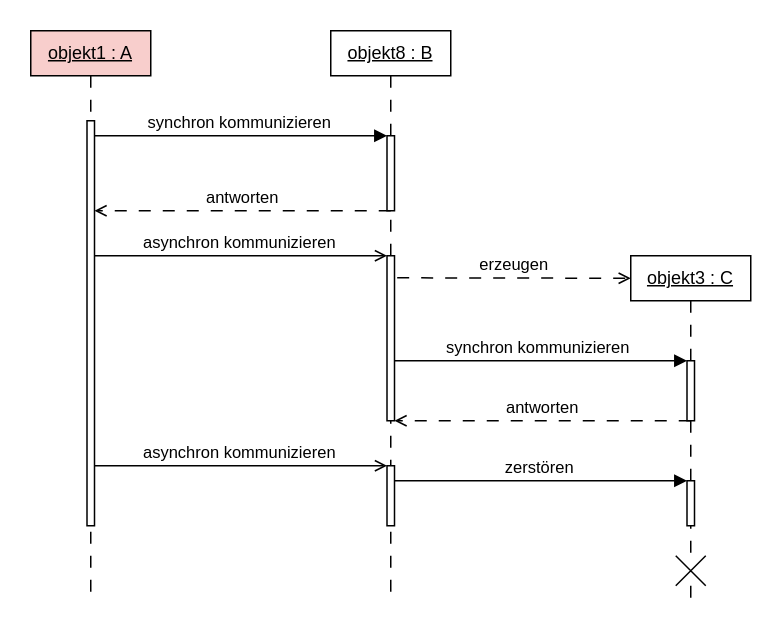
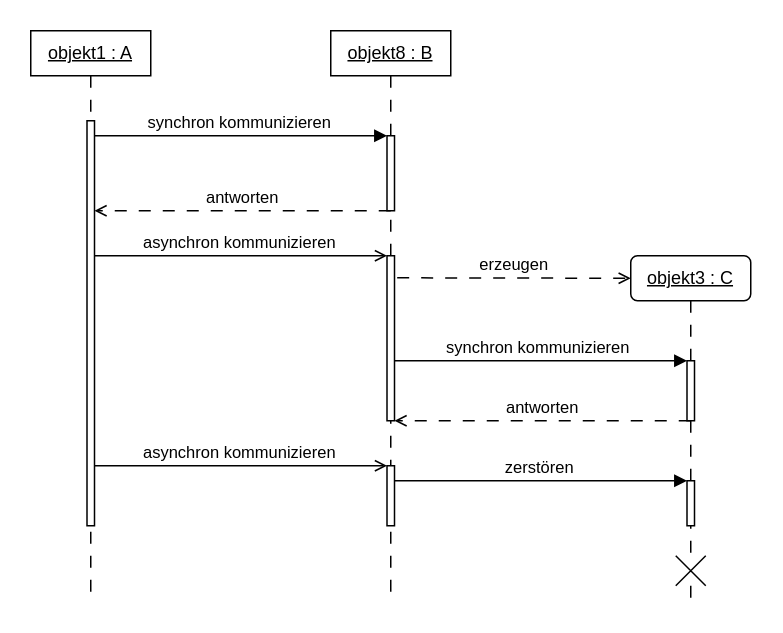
  <mxCell id="0" />
  <mxCell id="1" parent="0" />
  <mxCell id="2" value="" style="endArrow=none;html=1;rounded=0;endFill=0;dashed=1;exitX=0.5;exitY=1;exitDx=0;exitDy=0;dashPattern=8 8;" edge="1" parent="1" source="8" target="20"><mxGeometry width="50" height="50" relative="1" as="geometry"><mxPoint x="460" y="200" as="sourcePoint" /><mxPoint x="460" y="400" as="targetPoint" /></mxGeometry></mxCell>
  <mxCell id="3" value="" style="endArrow=none;html=1;rounded=0;endFill=0;dashed=1;exitX=0.5;exitY=1;exitDx=0;exitDy=0;dashPattern=8 8;" parent="1" source="7" edge="1"><mxGeometry width="50" height="50" relative="1" as="geometry"><mxPoint x="260" y="50" as="sourcePoint" /><mxPoint x="260" y="400" as="targetPoint" /></mxGeometry></mxCell>
  <mxCell id="4" value="" style="endArrow=none;html=1;rounded=0;endFill=0;dashed=1;dashPattern=8 8;" parent="1" edge="1"><mxGeometry width="50" height="50" relative="1" as="geometry"><mxPoint x="60" y="50" as="sourcePoint" /><mxPoint x="60" y="400" as="targetPoint" /></mxGeometry></mxCell>
  <mxCell id="5" value="" style="html=1;points=[];perimeter=orthogonalPerimeter;" parent="1" vertex="1"><mxGeometry x="257.5" y="90" width="5" height="50" as="geometry" /></mxCell>
- <mxCell id="6" value="objekt1 : A" style="rounded=0;whiteSpace=wrap;html=1;fontStyle=4;fillColor=#f8cecc;" parent="1" vertex="1"><mxGeometry x="20" y="20" width="80" height="30" as="geometry" /></mxCell>
+ <mxCell id="6" value="objekt1 : A" style="rounded=0;whiteSpace=wrap;html=1;fontStyle=4" parent="1" vertex="1"><mxGeometry x="20" y="20" width="80" height="30" as="geometry" /></mxCell>
  <mxCell id="7" value="objekt8 : B" style="rounded=0;whiteSpace=wrap;html=1;fontStyle=4" parent="1" vertex="1"><mxGeometry x="220" y="20" width="80" height="30" as="geometry" /></mxCell>
- <mxCell id="8" value="objekt3 : C" style="rounded=0;whiteSpace=wrap;html=1;fontStyle=4" parent="1" vertex="1"><mxGeometry x="420" y="170" width="80" height="30" as="geometry" /></mxCell>
+ <mxCell id="8" value="objekt3 : C" style="whiteSpace=wrap;html=1;fontStyle=4;rounded=1;" parent="1" vertex="1"><mxGeometry x="420" y="170" width="80" height="30" as="geometry" /></mxCell>
  <mxCell id="9" value="&lt;div&gt;synchron kommunizieren&lt;br&gt;&lt;/div&gt;" style="endArrow=block;html=1;rounded=0;endFill=1;labelBackgroundColor=none;verticalAlign=bottom;" parent="1" edge="1"><mxGeometry x="-0.002" width="50" height="50" relative="1" as="geometry"><mxPoint x="60" y="90" as="sourcePoint" /><mxPoint x="257.5" y="90" as="targetPoint" /><mxPoint as="offset" /></mxGeometry></mxCell>
  <mxCell id="10" value="erzeugen" style="endArrow=open;html=1;rounded=0;endFill=0;labelBackgroundColor=none;dashed=1;dashPattern=8 8;exitX=1.357;exitY=0.089;exitDx=0;exitDy=0;exitPerimeter=0;verticalAlign=bottom;entryX=0;entryY=0.5;entryDx=0;entryDy=0;" parent="1" target="8" edge="1"><mxGeometry width="50" height="50" relative="1" as="geometry"><mxPoint x="264.285" y="184.71" as="sourcePoint" /><mxPoint x="340" y="184.97" as="targetPoint" /></mxGeometry></mxCell>
  <mxCell id="11" value="antworten" style="endArrow=open;html=1;rounded=0;endFill=0;labelBackgroundColor=none;verticalAlign=bottom;dashed=1;dashPattern=8 8;" parent="1" edge="1"><mxGeometry width="50" height="50" relative="1" as="geometry"><mxPoint x="460" y="280" as="sourcePoint" /><mxPoint x="262.5" y="280" as="targetPoint" /></mxGeometry></mxCell>
  <mxCell id="12" value="&lt;div&gt;asynchron kommunizieren&lt;br&gt;&lt;/div&gt;" style="endArrow=open;html=1;rounded=0;endFill=0;labelBackgroundColor=none;verticalAlign=bottom;" parent="1" edge="1"><mxGeometry width="50" height="50" relative="1" as="geometry"><mxPoint x="60" y="170" as="sourcePoint" /><mxPoint x="257.5" y="170" as="targetPoint" /><mxPoint as="offset" /></mxGeometry></mxCell>
  <mxCell id="13" value="" style="html=1;points=[];perimeter=orthogonalPerimeter;" parent="1" vertex="1"><mxGeometry x="457.5" y="240" width="5" height="40" as="geometry" /></mxCell>
  <mxCell id="14" value="&lt;div&gt;synchron kommunizieren&lt;br&gt;&lt;/div&gt;" style="endArrow=block;html=1;rounded=0;endFill=1;labelBackgroundColor=none;verticalAlign=bottom;" parent="1" edge="1"><mxGeometry x="-0.003" width="50" height="50" relative="1" as="geometry"><mxPoint x="260" y="240" as="sourcePoint" /><mxPoint x="457.5" y="240" as="targetPoint" /><mxPoint as="offset" /></mxGeometry></mxCell>
  <mxCell id="15" value="&lt;div&gt;asynchron kommunizieren&lt;br&gt;&lt;/div&gt;" style="endArrow=open;html=1;rounded=0;endFill=0;labelBackgroundColor=none;verticalAlign=bottom;" parent="1" edge="1"><mxGeometry width="50" height="50" relative="1" as="geometry"><mxPoint x="60" y="310" as="sourcePoint" /><mxPoint x="257.5" y="310" as="targetPoint" /><mxPoint as="offset" /></mxGeometry></mxCell>
  <mxCell id="16" value="zerstören" style="endArrow=block;html=1;rounded=0;endFill=1;labelBackgroundColor=none;verticalAlign=bottom;" parent="1" edge="1"><mxGeometry width="50" height="50" relative="1" as="geometry"><mxPoint x="260" y="320" as="sourcePoint" /><mxPoint x="457.5" y="320" as="targetPoint" /><mxPoint as="offset" /></mxGeometry></mxCell>
  <mxCell id="17" value="antworten" style="endArrow=open;html=1;rounded=0;endFill=0;labelBackgroundColor=none;verticalAlign=bottom;dashed=1;dashPattern=8 8;" parent="1" edge="1"><mxGeometry x="0.003" width="50" height="50" relative="1" as="geometry"><mxPoint x="260" y="140" as="sourcePoint" /><mxPoint x="62.5" y="140" as="targetPoint" /><mxPoint as="offset" /></mxGeometry></mxCell>
  <mxCell id="18" value="" style="endArrow=none;html=1;rounded=0;endFill=0;dashed=1;exitX=0.5;exitY=1;exitDx=0;exitDy=0;dashPattern=8 8;" parent="1" source="20" edge="1"><mxGeometry width="50" height="50" relative="1" as="geometry"><mxPoint x="460" y="200" as="sourcePoint" /><mxPoint x="460" y="400" as="targetPoint" /></mxGeometry></mxCell>
  <mxCell id="19" value="" style="html=1;points=[];perimeter=orthogonalPerimeter;" parent="1" vertex="1"><mxGeometry x="457.5" y="320" width="5" height="30" as="geometry" /></mxCell>
  <mxCell id="20" value="" style="shape=umlDestroy;html=1;" vertex="1" parent="1"><mxGeometry x="450" y="370" width="20" height="20" as="geometry" /></mxCell>
  <mxCell id="21" value="" style="html=1;points=[];perimeter=orthogonalPerimeter;" parent="1" vertex="1"><mxGeometry x="57.5" y="80" width="5" height="270" as="geometry" /></mxCell>
  <mxCell id="22" value="" style="html=1;points=[];perimeter=orthogonalPerimeter;" parent="1" vertex="1"><mxGeometry x="257.5" y="170" width="5" height="110" as="geometry" /></mxCell>
  <mxCell id="23" value="" style="html=1;points=[];perimeter=orthogonalPerimeter;" parent="1" vertex="1"><mxGeometry x="257.5" y="310" width="5" height="40" as="geometry" /></mxCell>
